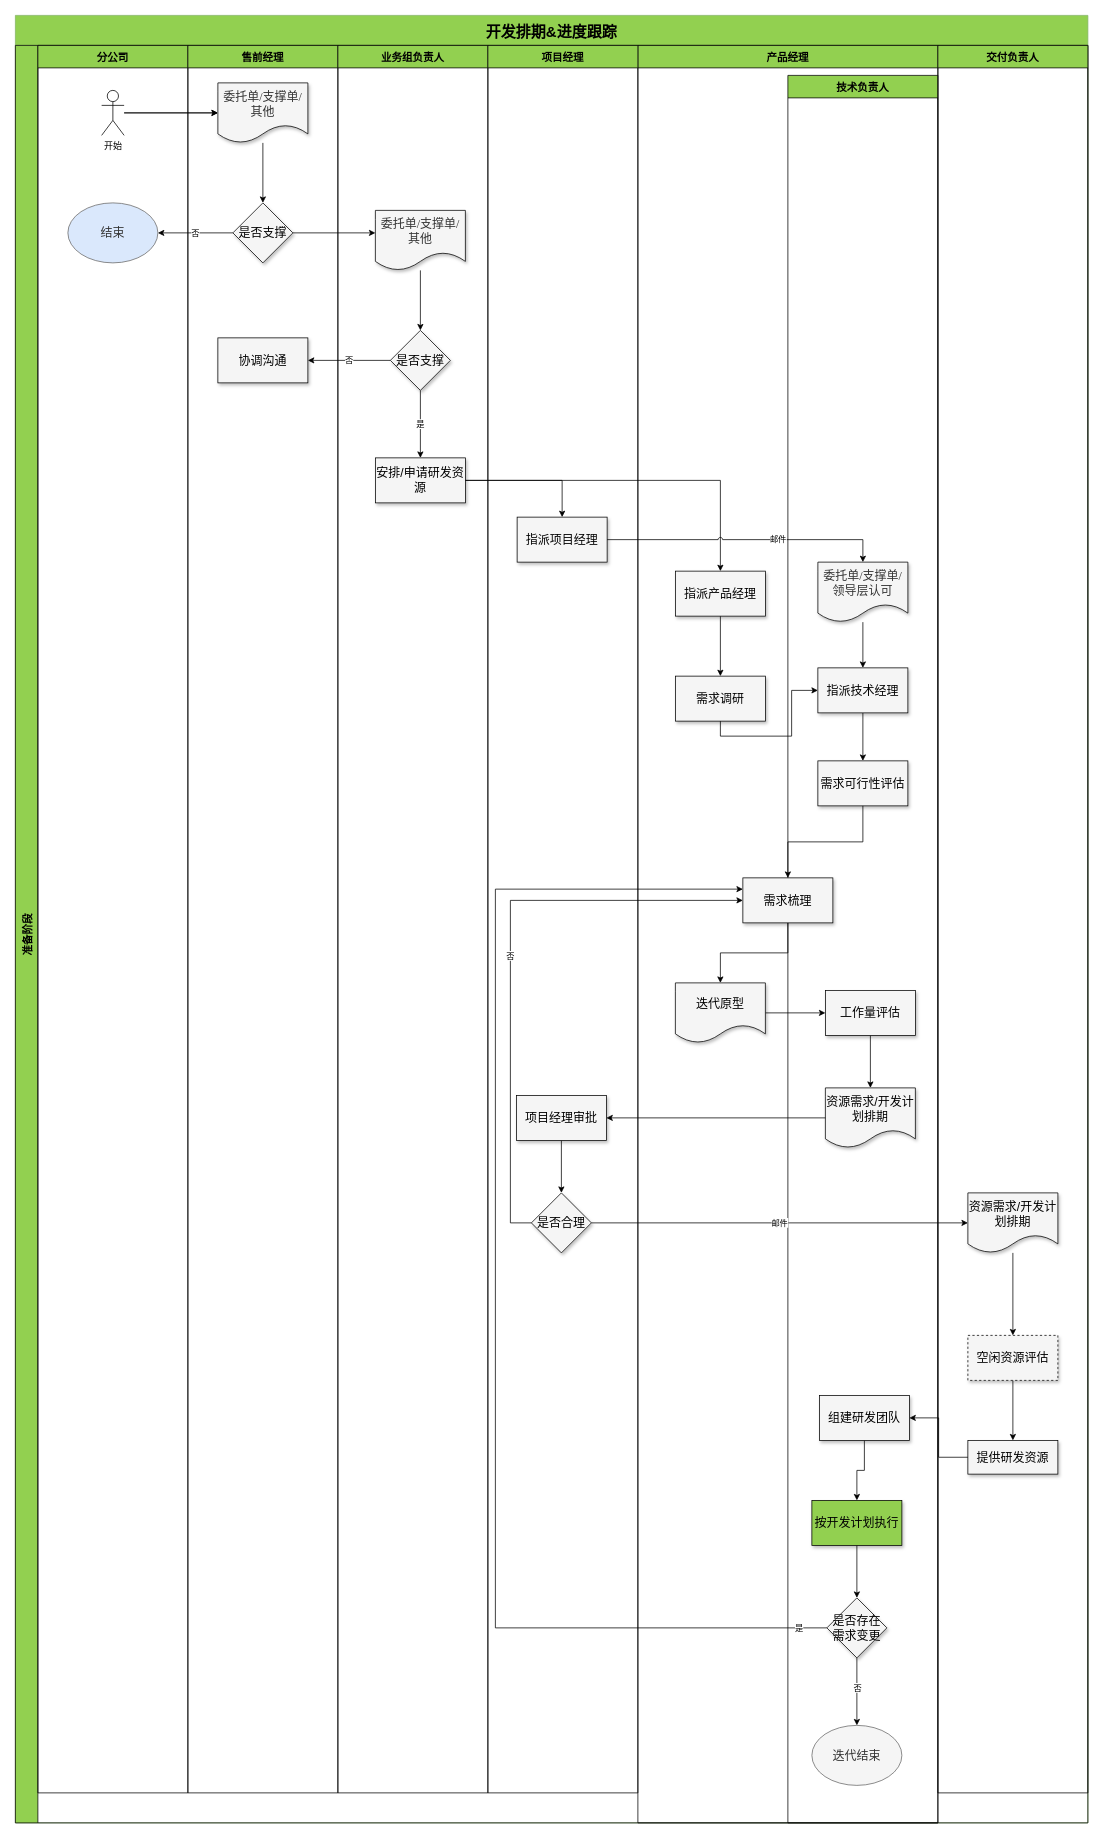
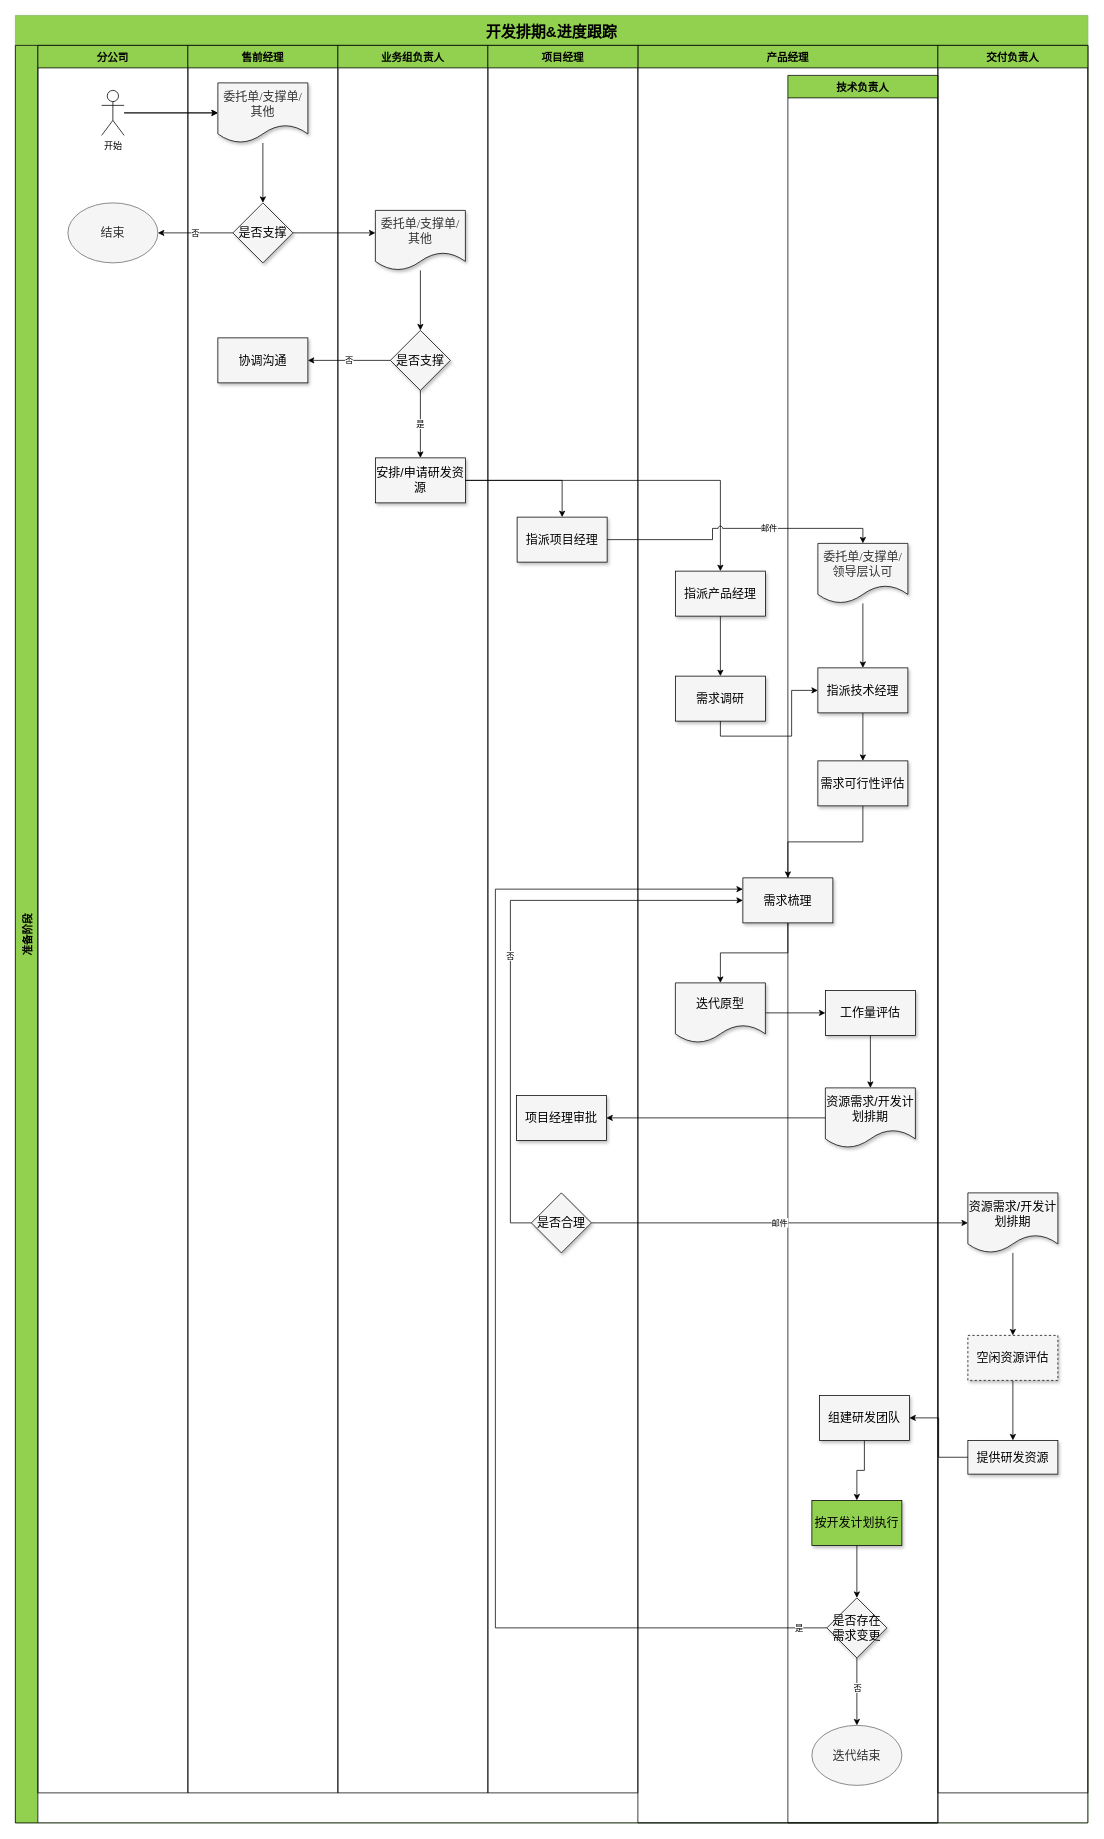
  <mxCell id="0" />
  <mxCell id="1" parent="0" />
  <mxCell id="2" value="开发排期&amp;进度跟踪" style="swimlane;childLayout=stackLayout;resizeParent=1;resizeParentMax=0;horizontal=1;startSize=40;horizontalStack=0;fillColor=#92D050;strokeColor=#82b366;fontSize=20;spacingTop=4;spacingBottom=4;swimlaneFillColor=none;arcSize=15;perimeterSpacing=0;gradientColor=none;spacing=2;" parent="1" vertex="1"><mxGeometry x="20" y="20" width="1430" height="2410" as="geometry"><mxRectangle x="220" y="250" width="100" height="30" as="alternateBounds" /></mxGeometry></mxCell>
  <mxCell id="3" value="准备阶段" style="swimlane;startSize=30;horizontal=0;fillColor=#92D050;fontSize=14;" parent="2" vertex="1"><mxGeometry y="40" width="1430" height="2370" as="geometry" /></mxCell>
  <mxCell id="4" value="产品经理" style="swimlane;startSize=30;fillColor=#92D050;fontSize=14;" parent="3" vertex="1"><mxGeometry x="830" width="400" height="2370" as="geometry" /></mxCell>
  <mxCell id="5" value="" style="edgeStyle=orthogonalEdgeStyle;rounded=0;orthogonalLoop=1;jettySize=auto;html=1;" parent="4" source="6" target="7" edge="1"><mxGeometry relative="1" as="geometry" /></mxCell>
  <mxCell id="6" value="指派产品经理" style="whiteSpace=wrap;html=1;fontSize=16;fillColor=#F5F5F5;fontColor=#000000;shadow=1;sketch=0;" parent="4" vertex="1"><mxGeometry x="50" y="701" width="120" height="60" as="geometry" /></mxCell>
  <mxCell id="7" value="需求调研" style="whiteSpace=wrap;html=1;fontSize=16;fillColor=#F5F5F5;fontColor=#000000;shadow=1;sketch=0;" parent="4" vertex="1"><mxGeometry x="50" y="841" width="120" height="60" as="geometry" /></mxCell>
  <mxCell id="8" value="" style="edgeStyle=orthogonalEdgeStyle;rounded=0;orthogonalLoop=1;jettySize=auto;html=1;" edge="1" parent="4" source="9" target="29"><mxGeometry relative="1" as="geometry" /></mxCell>
  <mxCell id="9" value="迭代原型" style="shape=document;whiteSpace=wrap;html=1;boundedLbl=1;fontSize=16;fillColor=#F5F5F5;fontColor=#000000;shadow=1;sketch=0;" parent="4" vertex="1"><mxGeometry x="50" y="1250" width="120" height="80" as="geometry" /></mxCell>
  <mxCell id="10" value="技术负责人" style="swimlane;startSize=30;fillColor=#92D050;fontSize=14;" parent="4" vertex="1"><mxGeometry x="200" y="40" width="200" height="2330" as="geometry" /></mxCell>
  <mxCell id="11" value="" style="edgeStyle=orthogonalEdgeStyle;rounded=0;orthogonalLoop=1;jettySize=auto;html=1;" parent="10" source="12" target="14" edge="1"><mxGeometry relative="1" as="geometry" /></mxCell>
  <mxCell id="12" value="组建研发团队" style="whiteSpace=wrap;html=1;fontSize=16;fillColor=#F5F5F5;fontColor=#000000;shadow=1;sketch=0;" parent="10" vertex="1"><mxGeometry x="42" y="1760" width="120" height="60" as="geometry" /></mxCell>
  <mxCell id="13" value="" style="edgeStyle=orthogonalEdgeStyle;rounded=0;orthogonalLoop=1;jettySize=auto;html=1;" parent="10" source="14" target="17" edge="1"><mxGeometry relative="1" as="geometry" /></mxCell>
  <mxCell id="14" value="按开发计划执行" style="whiteSpace=wrap;html=1;fontSize=16;fillColor=#92d050;fontColor=#000000;shadow=1;sketch=0;" parent="10" vertex="1"><mxGeometry x="32" y="1900" width="120" height="60" as="geometry" /></mxCell>
  <mxCell id="15" style="edgeStyle=orthogonalEdgeStyle;rounded=0;orthogonalLoop=1;jettySize=auto;html=1;exitX=0.5;exitY=1;exitDx=0;exitDy=0;entryX=0.5;entryY=0;entryDx=0;entryDy=0;" parent="10" source="17" target="18" edge="1"><mxGeometry relative="1" as="geometry" /></mxCell>
  <mxCell id="16" value="否" style="edgeLabel;html=1;align=center;verticalAlign=middle;resizable=0;points=[];" vertex="1" connectable="0" parent="15"><mxGeometry x="-0.133" relative="1" as="geometry"><mxPoint as="offset" /></mxGeometry></mxCell>
  <mxCell id="17" value="是否存在需求变更" style="rhombus;whiteSpace=wrap;html=1;fontSize=16;fillColor=#F5F5F5;fontColor=#000000;shadow=1;sketch=0;" parent="10" vertex="1"><mxGeometry x="52" y="2030" width="80" height="80" as="geometry" /></mxCell>
  <mxCell id="18" value="迭代结束" style="ellipse;whiteSpace=wrap;html=1;fillColor=#f5f5f5;fontColor=#333333;strokeColor=#666666;fontSize=16;" parent="10" vertex="1"><mxGeometry x="32" y="2200" width="120" height="80" as="geometry" /></mxCell>
- <mxCell id="19" value="&lt;font face=&quot;Microsoft YaHei-2&quot; color=&quot;#333333&quot;&gt;&lt;span style=&quot;font-size: 16px;&quot;&gt;委托单/支撑单/领导层认可&lt;/span&gt;&lt;/font&gt;" style="shape=document;whiteSpace=wrap;html=1;boundedLbl=1;shadow=1;sketch=0;fontSize=12;fontColor=#FFC000;fillColor=#F5F5F5;" parent="10" vertex="1"><mxGeometry x="40" y="649" width="120" height="80" as="geometry" /></mxCell>
+ <mxCell id="19" value="&lt;font face=&quot;Microsoft YaHei-2&quot; color=&quot;#333333&quot;&gt;&lt;span style=&quot;font-size: 16px;&quot;&gt;委托单/支撑单/领导层认可&lt;/span&gt;&lt;/font&gt;" style="shape=document;whiteSpace=wrap;html=1;boundedLbl=1;shadow=1;sketch=0;fontSize=12;fontColor=#FFC000;fillColor=#F5F5F5;" parent="10" vertex="1"><mxGeometry x="40" y="624" width="120" height="80" as="geometry" /></mxCell>
  <mxCell id="20" value="" style="edgeStyle=orthogonalEdgeStyle;rounded=0;orthogonalLoop=1;jettySize=auto;html=1;" edge="1" parent="10" source="21" target="23"><mxGeometry relative="1" as="geometry" /></mxCell>
  <mxCell id="21" value="指派技术经理" style="whiteSpace=wrap;html=1;fontSize=16;fillColor=#F5F5F5;fontColor=#000000;shadow=1;sketch=0;" parent="10" vertex="1"><mxGeometry x="40" y="790" width="120" height="60" as="geometry" /></mxCell>
  <mxCell id="22" value="" style="edgeStyle=none;orthogonalLoop=1;jettySize=auto;html=1;rounded=0;entryX=0.5;entryY=0;entryDx=0;entryDy=0;" edge="1" parent="10" source="19" target="21"><mxGeometry width="100" relative="1" as="geometry"><mxPoint x="50" y="780" as="sourcePoint" /><mxPoint x="150" y="780" as="targetPoint" /><Array as="points" /></mxGeometry></mxCell>
  <mxCell id="23" value="需求可行性评估" style="whiteSpace=wrap;html=1;fontSize=16;fillColor=#F5F5F5;fontColor=#000000;shadow=1;sketch=0;" vertex="1" parent="10"><mxGeometry x="40" y="914" width="120" height="60" as="geometry" /></mxCell>
  <mxCell id="24" style="edgeStyle=orthogonalEdgeStyle;rounded=0;orthogonalLoop=1;jettySize=auto;html=1;exitX=0.5;exitY=1;exitDx=0;exitDy=0;" parent="4" source="7" target="21" edge="1"><mxGeometry relative="1" as="geometry"><mxPoint x="110" y="930" as="targetPoint" /></mxGeometry></mxCell>
  <mxCell id="25" style="edgeStyle=orthogonalEdgeStyle;rounded=0;orthogonalLoop=1;jettySize=auto;html=1;exitX=0.5;exitY=1;exitDx=0;exitDy=0;entryX=0.5;entryY=0;entryDx=0;entryDy=0;" edge="1" parent="4" source="26" target="9"><mxGeometry relative="1" as="geometry" /></mxCell>
  <mxCell id="26" value="需求梳理" style="whiteSpace=wrap;html=1;fontSize=16;fillColor=#F5F5F5;fontColor=#000000;shadow=1;sketch=0;" vertex="1" parent="4"><mxGeometry x="140" y="1110" width="120" height="60" as="geometry" /></mxCell>
  <mxCell id="27" style="edgeStyle=orthogonalEdgeStyle;rounded=0;orthogonalLoop=1;jettySize=auto;html=1;exitX=0.5;exitY=1;exitDx=0;exitDy=0;entryX=0.5;entryY=0;entryDx=0;entryDy=0;" edge="1" parent="4" source="23" target="26"><mxGeometry relative="1" as="geometry" /></mxCell>
  <mxCell id="28" value="" style="edgeStyle=orthogonalEdgeStyle;rounded=0;orthogonalLoop=1;jettySize=auto;html=1;" edge="1" parent="4" source="29" target="30"><mxGeometry relative="1" as="geometry" /></mxCell>
  <mxCell id="29" value="工作量评估" style="whiteSpace=wrap;html=1;fontSize=16;fillColor=#F5F5F5;fontColor=#000000;shadow=1;sketch=0;" vertex="1" parent="4"><mxGeometry x="250" y="1260" width="120" height="60" as="geometry" /></mxCell>
  <mxCell id="30" value="资源需求/开发计划排期" style="shape=document;whiteSpace=wrap;html=1;boundedLbl=1;fontSize=16;fillColor=#F5F5F5;fontColor=#000000;shadow=1;sketch=0;" vertex="1" parent="4"><mxGeometry x="250" y="1390" width="120" height="80" as="geometry" /></mxCell>
  <mxCell id="31" style="edgeStyle=orthogonalEdgeStyle;rounded=0;orthogonalLoop=1;jettySize=auto;html=1;exitX=0;exitY=0.5;exitDx=0;exitDy=0;entryX=0;entryY=0.25;entryDx=0;entryDy=0;" edge="1" parent="4" source="17" target="26"><mxGeometry relative="1" as="geometry"><mxPoint x="-240" y="1520" as="targetPoint" /><Array as="points"><mxPoint x="-190" y="2110" /><mxPoint x="-190" y="1125" /></Array></mxGeometry></mxCell>
  <mxCell id="32" value="是" style="edgeLabel;html=1;align=center;verticalAlign=middle;resizable=0;points=[];" vertex="1" connectable="0" parent="31"><mxGeometry x="-0.957" y="-1" relative="1" as="geometry"><mxPoint as="offset" /></mxGeometry></mxCell>
  <mxCell id="33" value="分公司" style="swimlane;startSize=30;fillColor=#92D050;fontSize=14;" parent="3" vertex="1"><mxGeometry x="30" width="200" height="2330" as="geometry" /></mxCell>
  <mxCell id="34" value="开始" style="shape=umlActor;verticalLabelPosition=bottom;verticalAlign=top;html=1;outlineConnect=0;" parent="33" vertex="1"><mxGeometry x="85" y="60" width="30" height="60" as="geometry" /></mxCell>
- <mxCell id="35" value="结束" style="ellipse;whiteSpace=wrap;html=1;fillColor=#dae8fc;fontColor=#333333;strokeColor=#666666;fontSize=16;" parent="33" vertex="1"><mxGeometry x="40" y="210" width="120" height="80" as="geometry" /></mxCell>
+ <mxCell id="35" value="结束" style="ellipse;whiteSpace=wrap;html=1;fillColor=#f5f5f5;fontColor=#333333;strokeColor=#666666;fontSize=16;" parent="33" vertex="1"><mxGeometry x="40" y="210" width="120" height="80" as="geometry" /></mxCell>
  <mxCell id="36" value="售前经理" style="swimlane;startSize=30;fillColor=#92D050;fontSize=14;" parent="3" vertex="1"><mxGeometry x="230" width="200" height="2330" as="geometry" /></mxCell>
  <mxCell id="37" value="" style="edgeStyle=orthogonalEdgeStyle;rounded=0;orthogonalLoop=1;jettySize=auto;html=1;" parent="36" source="38" target="39" edge="1"><mxGeometry relative="1" as="geometry" /></mxCell>
  <mxCell id="38" value="&lt;font face=&quot;Microsoft YaHei-2&quot; color=&quot;#333333&quot;&gt;&lt;span style=&quot;font-size: 16px;&quot;&gt;委托单/支撑单/其他&lt;/span&gt;&lt;/font&gt;" style="shape=document;whiteSpace=wrap;html=1;boundedLbl=1;shadow=1;sketch=0;fontSize=12;fontColor=#FFC000;fillColor=#F5F5F5;" parent="36" vertex="1"><mxGeometry x="40" y="50" width="120" height="80" as="geometry" /></mxCell>
  <mxCell id="39" value="是否支撑" style="rhombus;whiteSpace=wrap;html=1;fillColor=#F5F5F5;fontColor=#000000;shadow=1;sketch=0;fontSize=16;" parent="36" vertex="1"><mxGeometry x="60" y="210" width="80" height="80" as="geometry" /></mxCell>
  <mxCell id="40" value="协调沟通" style="whiteSpace=wrap;html=1;fontSize=16;fillColor=#F5F5F5;fontColor=#000000;shadow=1;sketch=0;" parent="36" vertex="1"><mxGeometry x="40" y="390" width="120" height="60" as="geometry" /></mxCell>
  <mxCell id="41" value="业务组负责人" style="swimlane;startSize=30;fillColor=#92D050;fontSize=14;" parent="3" vertex="1"><mxGeometry x="430" width="200" height="2330" as="geometry" /></mxCell>
  <mxCell id="42" value="" style="edgeStyle=orthogonalEdgeStyle;rounded=0;orthogonalLoop=1;jettySize=auto;html=1;" parent="41" source="43" target="45" edge="1"><mxGeometry relative="1" as="geometry" /></mxCell>
  <mxCell id="43" value="&lt;font face=&quot;Microsoft YaHei-2&quot; color=&quot;#333333&quot;&gt;&lt;span style=&quot;font-size: 16px;&quot;&gt;委托单/支撑单/其他&lt;/span&gt;&lt;/font&gt;" style="shape=document;whiteSpace=wrap;html=1;boundedLbl=1;shadow=1;sketch=0;fontSize=12;fontColor=#FFC000;fillColor=#F5F5F5;" parent="41" vertex="1"><mxGeometry x="50" y="220" width="120" height="80" as="geometry" /></mxCell>
  <mxCell id="44" value="是" style="edgeStyle=orthogonalEdgeStyle;rounded=0;orthogonalLoop=1;jettySize=auto;html=1;" parent="41" source="45" target="46" edge="1"><mxGeometry relative="1" as="geometry" /></mxCell>
  <mxCell id="45" value="是否支撑" style="rhombus;whiteSpace=wrap;html=1;fillColor=#F5F5F5;fontColor=#000000;shadow=1;sketch=0;fontSize=16;" parent="41" vertex="1"><mxGeometry x="70" y="380" width="80" height="80" as="geometry" /></mxCell>
  <mxCell id="46" value="安排/申请研发资源" style="whiteSpace=wrap;html=1;fontSize=16;fillColor=#F5F5F5;fontColor=#000000;shadow=1;sketch=0;" parent="41" vertex="1"><mxGeometry x="50" y="550" width="120" height="60" as="geometry" /></mxCell>
  <mxCell id="47" value="项目经理" style="swimlane;startSize=30;fillColor=#92D050;fontSize=14;" parent="3" vertex="1"><mxGeometry x="630" width="200" height="2330" as="geometry" /></mxCell>
  <mxCell id="48" value="指派项目经理" style="whiteSpace=wrap;html=1;fontSize=16;fillColor=#F5F5F5;fontColor=#000000;shadow=1;sketch=0;" parent="47" vertex="1"><mxGeometry x="39" y="629" width="120" height="60" as="geometry" /></mxCell>
- <mxCell id="49" value="" style="edgeStyle=orthogonalEdgeStyle;rounded=0;orthogonalLoop=1;jettySize=auto;html=1;" edge="1" parent="47" source="50" target="51"><mxGeometry relative="1" as="geometry" /></mxCell>
  <mxCell id="50" value="项目经理审批" style="whiteSpace=wrap;html=1;fontSize=16;fillColor=#F5F5F5;fontColor=#000000;shadow=1;sketch=0;" vertex="1" parent="47"><mxGeometry x="38" y="1400" width="120" height="60" as="geometry" /></mxCell>
  <mxCell id="51" value="是否合理" style="rhombus;whiteSpace=wrap;html=1;fontSize=16;fillColor=#F5F5F5;fontColor=#000000;shadow=1;sketch=0;" vertex="1" parent="47"><mxGeometry x="58" y="1530" width="80" height="80" as="geometry" /></mxCell>
  <mxCell id="52" value="交付负责人" style="swimlane;startSize=30;fillColor=#92D050;fontSize=14;" parent="3" vertex="1"><mxGeometry x="1230" width="200" height="2330" as="geometry" /></mxCell>
  <mxCell id="53" value="" style="edgeStyle=orthogonalEdgeStyle;rounded=0;orthogonalLoop=1;jettySize=auto;html=1;" edge="1" parent="52" source="54" target="57"><mxGeometry relative="1" as="geometry" /></mxCell>
  <mxCell id="54" value="空闲资源评估" style="whiteSpace=wrap;html=1;fontSize=16;fillColor=#F5F5F5;fontColor=#000000;shadow=1;sketch=0;dashed=1;" parent="52" vertex="1"><mxGeometry x="40" y="1720" width="120" height="60" as="geometry" /></mxCell>
  <mxCell id="55" value="" style="edgeStyle=orthogonalEdgeStyle;rounded=0;orthogonalLoop=1;jettySize=auto;html=1;" edge="1" parent="52" source="56" target="54"><mxGeometry relative="1" as="geometry" /></mxCell>
  <mxCell id="56" value="资源需求/开发计划排期" style="shape=document;whiteSpace=wrap;html=1;boundedLbl=1;fontSize=16;fillColor=#F5F5F5;fontColor=#000000;shadow=1;sketch=0;" vertex="1" parent="52"><mxGeometry x="40" y="1530" width="120" height="80" as="geometry" /></mxCell>
  <mxCell id="57" value="提供研发资源" style="whiteSpace=wrap;html=1;fontSize=16;fillColor=#F5F5F5;fontColor=#000000;shadow=1;sketch=0;" vertex="1" parent="52"><mxGeometry x="40" y="1860" width="120" height="45" as="geometry" /></mxCell>
  <mxCell id="58" value="" style="edgeStyle=orthogonalEdgeStyle;rounded=0;orthogonalLoop=1;jettySize=auto;html=1;" parent="3" source="34" target="38" edge="1"><mxGeometry relative="1" as="geometry" /></mxCell>
  <mxCell id="59" value="" style="edgeStyle=orthogonalEdgeStyle;rounded=0;orthogonalLoop=1;jettySize=auto;html=1;" parent="3" source="34" target="38" edge="1"><mxGeometry relative="1" as="geometry" /></mxCell>
  <mxCell id="60" value="否" style="edgeStyle=orthogonalEdgeStyle;rounded=0;orthogonalLoop=1;jettySize=auto;html=1;exitX=0;exitY=0.5;exitDx=0;exitDy=0;entryX=1;entryY=0.5;entryDx=0;entryDy=0;" parent="3" source="39" target="35" edge="1"><mxGeometry relative="1" as="geometry" /></mxCell>
  <mxCell id="61" style="edgeStyle=orthogonalEdgeStyle;rounded=0;orthogonalLoop=1;jettySize=auto;html=1;exitX=1;exitY=0.5;exitDx=0;exitDy=0;entryX=0;entryY=0.375;entryDx=0;entryDy=0;entryPerimeter=0;" parent="3" source="39" target="43" edge="1"><mxGeometry relative="1" as="geometry" /></mxCell>
  <mxCell id="62" style="rounded=0;orthogonalLoop=1;jettySize=auto;html=1;exitX=1;exitY=0.5;exitDx=0;exitDy=0;entryX=0.5;entryY=0;entryDx=0;entryDy=0;edgeStyle=orthogonalEdgeStyle;" parent="3" source="46" target="6" edge="1"><mxGeometry relative="1" as="geometry" /></mxCell>
  <mxCell id="63" style="edgeStyle=orthogonalEdgeStyle;rounded=0;orthogonalLoop=1;jettySize=auto;html=1;exitX=1;exitY=0.5;exitDx=0;exitDy=0;entryX=0.5;entryY=0;entryDx=0;entryDy=0;jumpStyle=arc;" parent="3" source="46" target="48" edge="1"><mxGeometry relative="1" as="geometry" /></mxCell>
  <mxCell id="64" value="否" style="edgeStyle=orthogonalEdgeStyle;rounded=0;orthogonalLoop=1;jettySize=auto;html=1;exitX=0;exitY=0.5;exitDx=0;exitDy=0;entryX=1;entryY=0.5;entryDx=0;entryDy=0;jumpStyle=arc;" parent="3" source="45" target="40" edge="1"><mxGeometry relative="1" as="geometry" /></mxCell>
  <mxCell id="65" style="edgeStyle=orthogonalEdgeStyle;rounded=0;orthogonalLoop=1;jettySize=auto;html=1;exitX=1;exitY=0.5;exitDx=0;exitDy=0;entryX=0.5;entryY=0;entryDx=0;entryDy=0;jumpStyle=arc;" edge="1" parent="3" source="48" target="19"><mxGeometry relative="1" as="geometry" /></mxCell>
  <mxCell id="66" value="邮件" style="edgeLabel;html=1;align=center;verticalAlign=middle;resizable=0;points=[];" vertex="1" connectable="0" parent="65"><mxGeometry x="0.225" y="1" relative="1" as="geometry"><mxPoint as="offset" /></mxGeometry></mxCell>
  <mxCell id="67" value="" style="edgeStyle=orthogonalEdgeStyle;rounded=0;orthogonalLoop=1;jettySize=auto;html=1;" edge="1" parent="3" source="30" target="50"><mxGeometry relative="1" as="geometry" /></mxCell>
  <mxCell id="68" value="否" style="edgeStyle=orthogonalEdgeStyle;rounded=0;orthogonalLoop=1;jettySize=auto;html=1;exitX=0;exitY=0.5;exitDx=0;exitDy=0;entryX=0;entryY=0.5;entryDx=0;entryDy=0;" edge="1" parent="3" source="51" target="26"><mxGeometry relative="1" as="geometry"><mxPoint x="660" y="1220" as="targetPoint" /><Array as="points"><mxPoint x="660" y="1570" /><mxPoint x="660" y="1140" /></Array></mxGeometry></mxCell>
  <mxCell id="69" value="邮件" style="edgeStyle=orthogonalEdgeStyle;rounded=0;orthogonalLoop=1;jettySize=auto;html=1;exitX=1;exitY=0.5;exitDx=0;exitDy=0;entryX=0;entryY=0.5;entryDx=0;entryDy=0;" edge="1" parent="3" source="51" target="56"><mxGeometry relative="1" as="geometry" /></mxCell>
  <mxCell id="70" style="edgeStyle=orthogonalEdgeStyle;rounded=0;orthogonalLoop=1;jettySize=auto;html=1;exitX=0;exitY=0.5;exitDx=0;exitDy=0;entryX=1;entryY=0.5;entryDx=0;entryDy=0;" edge="1" parent="3" source="57" target="12"><mxGeometry relative="1" as="geometry" /></mxCell>
